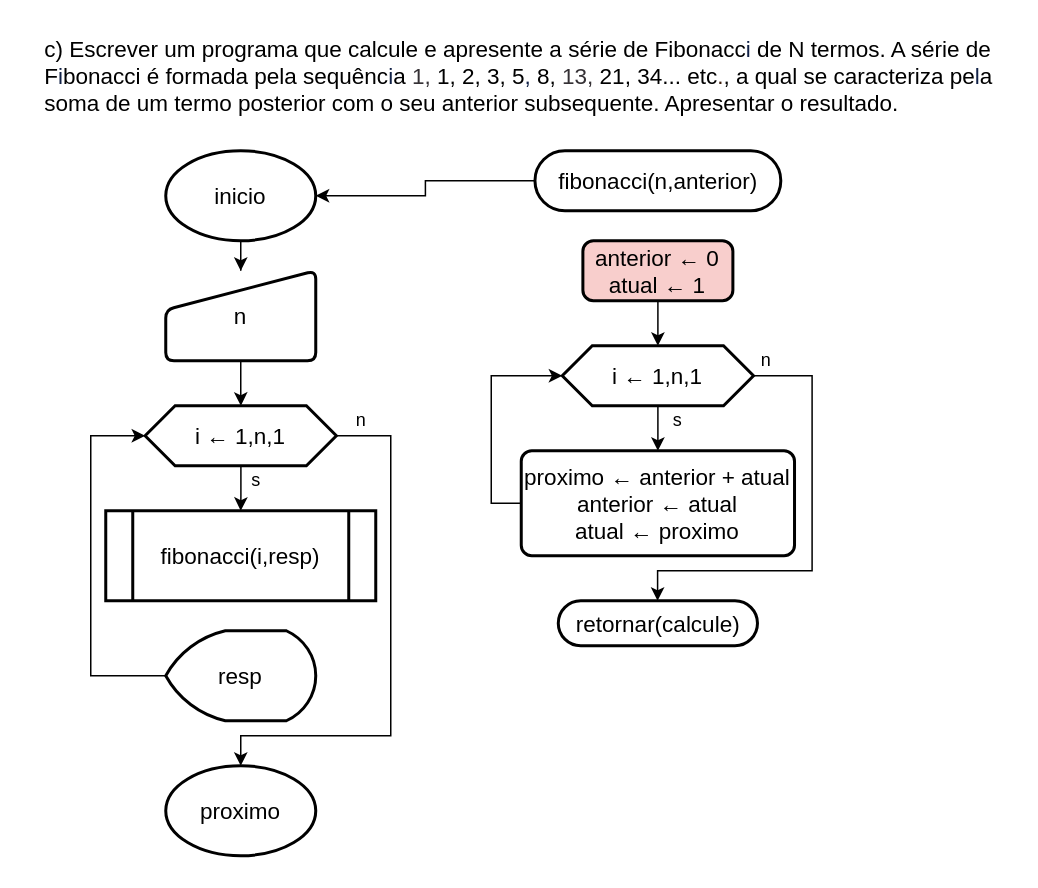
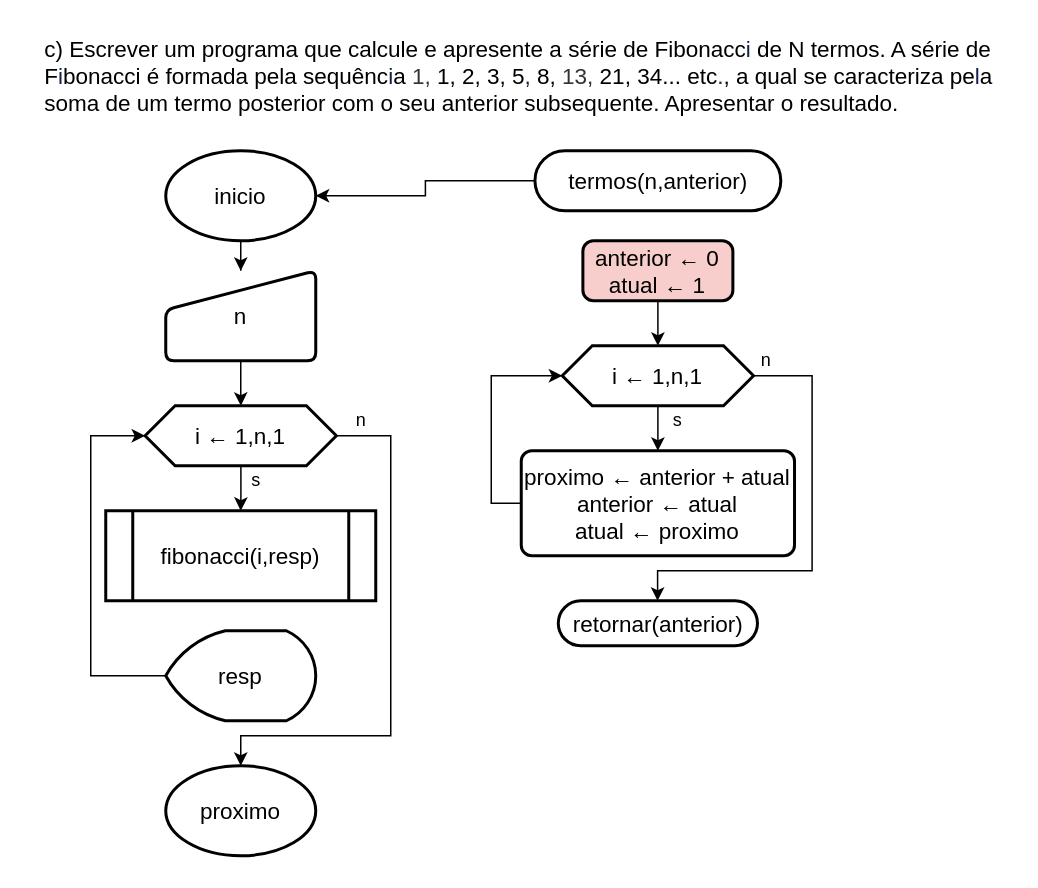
  <mxCell id="0" />
  <mxCell id="1" parent="0" />
  <mxCell id="2" value="&lt;div style=&quot;text-align: left;&quot;&gt;&lt;span style=&quot;background-color: initial;&quot; class=&quot;fontstyle0&quot;&gt;c) Escrever um programa que calcule e apresente a série de Fibonacc&lt;/span&gt;&lt;span style=&quot;background-color: initial; color: rgb(16, 32, 70);&quot; class=&quot;fontstyle0&quot;&gt;i &lt;/span&gt;&lt;span style=&quot;background-color: initial;&quot; class=&quot;fontstyle0&quot;&gt;de N termos. A série de&lt;/span&gt;&lt;/div&gt;&lt;span class=&quot;fontstyle0&quot; style=&quot;font-size: 15px;&quot;&gt;&lt;div style=&quot;text-align: left;&quot;&gt;&lt;span style=&quot;background-color: initial;&quot; class=&quot;fontstyle0&quot;&gt;F&lt;/span&gt;&lt;span style=&quot;background-color: initial; color: rgb(16, 32, 70);&quot; class=&quot;fontstyle0&quot;&gt;i&lt;/span&gt;&lt;span style=&quot;background-color: initial;&quot; class=&quot;fontstyle0&quot;&gt;bonacci é formada pela sequênc&lt;/span&gt;&lt;span style=&quot;background-color: initial; color: rgb(16, 32, 70);&quot; class=&quot;fontstyle0&quot;&gt;i&lt;/span&gt;&lt;span style=&quot;background-color: initial;&quot; class=&quot;fontstyle0&quot;&gt;a &lt;/span&gt;&lt;span style=&quot;background-color: initial; color: rgb(53, 49, 53);&quot; class=&quot;fontstyle0&quot;&gt;1, &lt;/span&gt;&lt;span style=&quot;background-color: initial;&quot; class=&quot;fontstyle0&quot;&gt;1, 2, 3, 5&lt;/span&gt;&lt;span style=&quot;background-color: initial; color: rgb(16, 32, 70);&quot; class=&quot;fontstyle0&quot;&gt;, &lt;/span&gt;&lt;span style=&quot;background-color: initial;&quot; class=&quot;fontstyle0&quot;&gt;8, &lt;/span&gt;&lt;span style=&quot;background-color: initial; color: rgb(53, 49, 53);&quot; class=&quot;fontstyle0&quot;&gt;13, &lt;/span&gt;&lt;span style=&quot;background-color: initial;&quot; class=&quot;fontstyle0&quot;&gt;21, 34... etc&lt;/span&gt;&lt;span style=&quot;background-color: initial; color: rgb(62, 31, 13);&quot; class=&quot;fontstyle0&quot;&gt;.&lt;/span&gt;&lt;span style=&quot;background-color: initial;&quot; class=&quot;fontstyle0&quot;&gt;, a qual se caracteriza pe&lt;/span&gt;&lt;span style=&quot;background-color: initial; color: rgb(16, 32, 70);&quot; class=&quot;fontstyle0&quot;&gt;l&lt;/span&gt;&lt;span style=&quot;background-color: initial;&quot; class=&quot;fontstyle0&quot;&gt;a&lt;/span&gt;&lt;/div&gt;&lt;/span&gt;&lt;span class=&quot;fontstyle0&quot; style=&quot;font-size: 15px;&quot;&gt;&lt;div style=&quot;text-align: left;&quot;&gt;&lt;span style=&quot;background-color: initial;&quot;&gt;soma de um termo posterior com o seu anterior subsequente. Apresentar o resultado.&lt;/span&gt;&lt;/div&gt;&lt;/span&gt;" style="text;html=1;align=center;verticalAlign=middle;resizable=0;points=[];autosize=1;strokeColor=none;fillColor=none;fontSize=15;" parent="1" vertex="1"><mxGeometry width="650" height="60" as="geometry" x="20" y="20" /></mxCell>
  <mxCell id="3" value="" style="edgeStyle=orthogonalEdgeStyle;rounded=0;orthogonalLoop=1;jettySize=auto;html=1;fontSize=15;" parent="1" source="4" target="16" edge="1"><mxGeometry relative="1" as="geometry" /></mxCell>
- <mxCell id="4" value="fibonacci(n,anterior)" style="html=1;dashed=0;whitespace=wrap;shape=mxgraph.dfd.start;fontSize=15;strokeWidth=2;" parent="1" vertex="1"><mxGeometry x="356.14" y="100" width="163.9" height="40" as="geometry" /></mxCell>
- <mxCell id="5" value="retornar(calcule)" style="html=1;dashed=0;whitespace=wrap;shape=mxgraph.dfd.start;fontSize=15;strokeWidth=2;" parent="1" vertex="1"><mxGeometry x="371.68" y="400" width="132.81" height="30" as="geometry" /></mxCell>
+ <mxCell id="4" value="termos(n,anterior)" style="html=1;dashed=0;whitespace=wrap;shape=mxgraph.dfd.start;fontSize=15;strokeWidth=2;" parent="1" vertex="1"><mxGeometry x="356.14" y="100" width="163.9" height="40" as="geometry" /></mxCell>
+ <mxCell id="5" value="retornar(anterior)" style="html=1;dashed=0;whitespace=wrap;shape=mxgraph.dfd.start;fontSize=15;strokeWidth=2;" parent="1" vertex="1"><mxGeometry x="371.68" y="400" width="132.81" height="30" as="geometry" /></mxCell>
  <mxCell id="6" value="" style="edgeStyle=orthogonalEdgeStyle;rounded=0;orthogonalLoop=1;jettySize=auto;html=1;" edge="1" parent="1" source="7" target="23"><mxGeometry relative="1" as="geometry" /></mxCell>
  <mxCell id="7" value="anterior ← 0&lt;br&gt;atual ← 1" style="rounded=1;whiteSpace=wrap;html=1;absoluteArcSize=1;arcSize=14;strokeWidth=2;fontSize=15;fillColor=#f8cecc;" parent="1" vertex="1"><mxGeometry x="388.09" y="160" width="100" height="40" as="geometry" /></mxCell>
  <mxCell id="8" value="" style="edgeStyle=orthogonalEdgeStyle;rounded=0;orthogonalLoop=1;jettySize=auto;html=1;" edge="1" parent="1" source="10" target="20"><mxGeometry relative="1" as="geometry" /></mxCell>
  <mxCell id="9" style="edgeStyle=orthogonalEdgeStyle;rounded=0;orthogonalLoop=1;jettySize=auto;html=1;exitX=1;exitY=0.5;exitDx=0;exitDy=0;" edge="1" parent="1" source="10" target="17"><mxGeometry relative="1" as="geometry"><Array as="points"><mxPoint x="260" y="290" /><mxPoint x="260" y="490" /><mxPoint x="160" y="490" /></Array></mxGeometry></mxCell>
  <mxCell id="10" value="i ← 1,n,1" style="shape=hexagon;perimeter=hexagonPerimeter2;whiteSpace=wrap;html=1;fixedSize=1;fontSize=15;rounded=1;arcSize=0;strokeWidth=2;" parent="1" vertex="1"><mxGeometry x="96.25" y="270" width="127.5" height="40" as="geometry" /></mxCell>
  <mxCell id="11" style="edgeStyle=orthogonalEdgeStyle;rounded=0;orthogonalLoop=1;jettySize=auto;html=1;exitX=0;exitY=0.5;exitDx=0;exitDy=0;entryX=0;entryY=0.5;entryDx=0;entryDy=0;" edge="1" parent="1" source="12" target="23"><mxGeometry relative="1" as="geometry" /></mxCell>
  <mxCell id="12" value="proximo ← anterior + atual&lt;br&gt;anterior ← atual&lt;br&gt;atual ← proximo" style="rounded=1;whiteSpace=wrap;html=1;absoluteArcSize=1;arcSize=14;strokeWidth=2;fontSize=15;" parent="1" vertex="1"><mxGeometry x="347" y="300" width="182.18" height="70" as="geometry" /></mxCell>
  <mxCell id="13" style="edgeStyle=orthogonalEdgeStyle;rounded=0;orthogonalLoop=1;jettySize=auto;html=1;exitX=0;exitY=0.5;exitDx=0;exitDy=0;exitPerimeter=0;entryX=0;entryY=0.5;entryDx=0;entryDy=0;" edge="1" parent="1" source="14" target="10"><mxGeometry relative="1" as="geometry"><Array as="points"><mxPoint x="60" y="450" /><mxPoint x="60" y="290" /></Array></mxGeometry></mxCell>
  <mxCell id="14" value="resp" style="strokeWidth=2;html=1;shape=mxgraph.flowchart.display;whiteSpace=wrap;fontSize=15;" parent="1" vertex="1"><mxGeometry x="110" y="420" width="100" height="60" as="geometry" /></mxCell>
  <mxCell id="15" value="" style="edgeStyle=orthogonalEdgeStyle;rounded=0;orthogonalLoop=1;jettySize=auto;html=1;fontSize=15;" parent="1" source="16" target="19" edge="1"><mxGeometry relative="1" as="geometry" /></mxCell>
  <mxCell id="16" value="inicio" style="strokeWidth=2;html=1;shape=mxgraph.flowchart.start_1;whiteSpace=wrap;fontSize=15;" parent="1" vertex="1"><mxGeometry x="110" y="100" width="100" height="60" as="geometry" /></mxCell>
  <mxCell id="17" value="proximo" style="strokeWidth=2;html=1;shape=mxgraph.flowchart.start_1;whiteSpace=wrap;fontSize=15;" parent="1" vertex="1"><mxGeometry x="110" y="510" width="100" height="60" as="geometry" /></mxCell>
  <mxCell id="18" value="" style="edgeStyle=orthogonalEdgeStyle;rounded=0;orthogonalLoop=1;jettySize=auto;html=1;" edge="1" parent="1" source="19" target="10"><mxGeometry relative="1" as="geometry" /></mxCell>
  <mxCell id="19" value="n" style="html=1;strokeWidth=2;shape=manualInput;whiteSpace=wrap;rounded=1;size=26;arcSize=11;fontSize=15;" parent="1" vertex="1"><mxGeometry x="110" y="180" width="100" height="60" as="geometry" /></mxCell>
  <mxCell id="20" value="&lt;span style=&quot;&quot;&gt;fibonacci(i,resp)&lt;/span&gt;" style="shape=process;whiteSpace=wrap;html=1;backgroundOutline=1;fontSize=15;strokeWidth=2;rounded=1;arcSize=0;" parent="1" vertex="1"><mxGeometry x="70" y="340" width="180" height="60" as="geometry" /></mxCell>
  <mxCell id="21" value="" style="edgeStyle=orthogonalEdgeStyle;rounded=0;orthogonalLoop=1;jettySize=auto;html=1;" edge="1" parent="1" source="23" target="12"><mxGeometry relative="1" as="geometry" /></mxCell>
  <mxCell id="22" style="edgeStyle=orthogonalEdgeStyle;rounded=0;orthogonalLoop=1;jettySize=auto;html=1;exitX=1;exitY=0.5;exitDx=0;exitDy=0;" edge="1" parent="1" source="23" target="5"><mxGeometry relative="1" as="geometry"><Array as="points"><mxPoint x="540.9" y="250" /><mxPoint x="540.9" y="380" /><mxPoint x="437.9" y="380" /></Array></mxGeometry></mxCell>
  <mxCell id="23" value="i ← 1,n,1" style="shape=hexagon;perimeter=hexagonPerimeter2;whiteSpace=wrap;html=1;fixedSize=1;fontSize=15;rounded=1;arcSize=0;strokeWidth=2;" vertex="1" parent="1"><mxGeometry x="374.34" y="230" width="127.5" height="40" as="geometry" /></mxCell>
  <mxCell id="24" value="s" style="text;html=1;align=center;verticalAlign=middle;resizable=0;points=[];autosize=1;strokeColor=none;fillColor=none;" vertex="1" parent="1"><mxGeometry x="440.9" y="270" width="20" height="20" as="geometry" /></mxCell>
  <mxCell id="25" value="n" style="text;html=1;align=center;verticalAlign=middle;resizable=0;points=[];autosize=1;strokeColor=none;fillColor=none;" vertex="1" parent="1"><mxGeometry x="230" y="270" width="20" height="20" as="geometry" /></mxCell>
  <mxCell id="26" value="s" style="text;html=1;align=center;verticalAlign=middle;resizable=0;points=[];autosize=1;strokeColor=none;fillColor=none;" vertex="1" parent="1"><mxGeometry x="160" y="310" width="20" height="20" as="geometry" /></mxCell>
  <mxCell id="27" value="n" style="text;html=1;align=center;verticalAlign=middle;resizable=0;points=[];autosize=1;strokeColor=none;fillColor=none;" vertex="1" parent="1"><mxGeometry x="500" y="230" width="20" height="20" as="geometry" /></mxCell>
